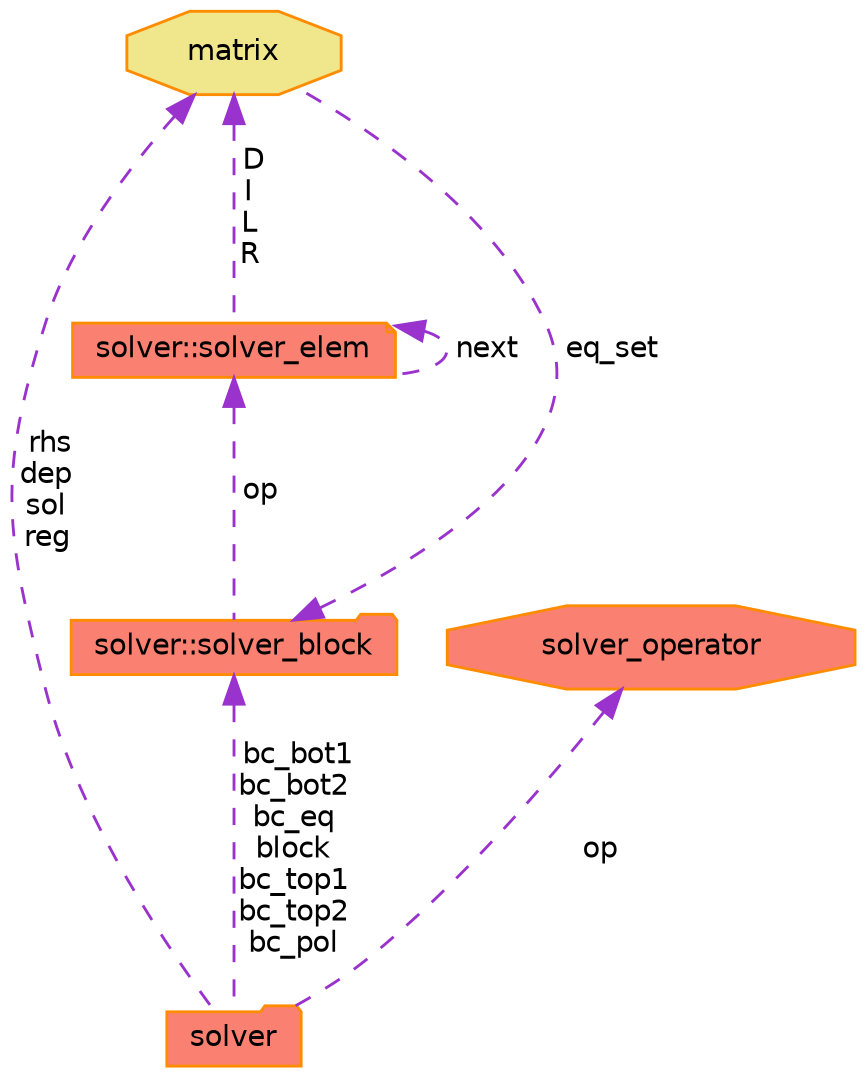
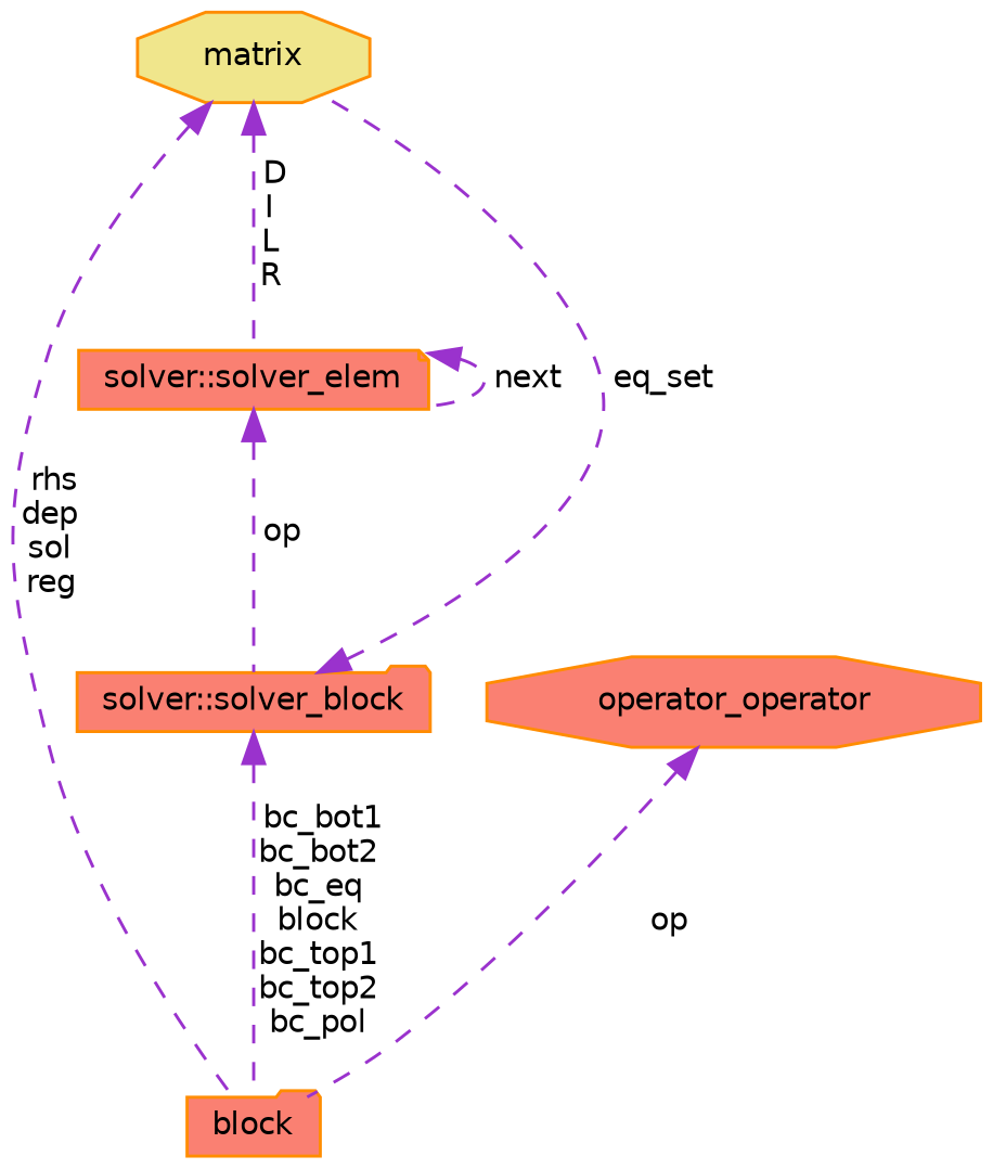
  digraph {
    node [color=darkorange fillcolor=salmon fontname=Helvetica fontsize=10 shape=folder style=filled]
    edge [color=darkorchid3 dir=back fontname=Helvetica fontsize=10 labelfontname=Helvetica labelfontsize=10 style=dashed]
-   n1 [fontcolor=black height=0.2 label=solver width=0.4]
+   n1 [fontcolor=black height=0.2 label=block width=0.4]
    n2 [fillcolor=khaki height=0.2 label=matrix shape=octagon width=0.4]
    n3 [height=0.2 label="solver::solver_elem" shape=note width=0.4]
    n4 [height=0.2 label="solver::solver_block" width=0.4]
-   n5 [height=0.2 label=solver_operator shape=octagon width=0.4]
+   n5 [height=0.2 label=operator_operator shape=octagon width=0.4]
    n2 -> n1 [label=" rhs\ndep\nsol\nreg"]
    n2 -> n3 [label=" D\nI\nL\nR"]
    n3 -> n3 [label=" next"]
    n3 -> n4 [label=" op"]
    n4 -> n1 [label=" bc_bot1\nbc_bot2\nbc_eq\nblock\nbc_top1\nbc_top2\nbc_pol"]
    n4 -> n2 [label=" eq_set"]
    n5 -> n1 [label=" op"]
  }
